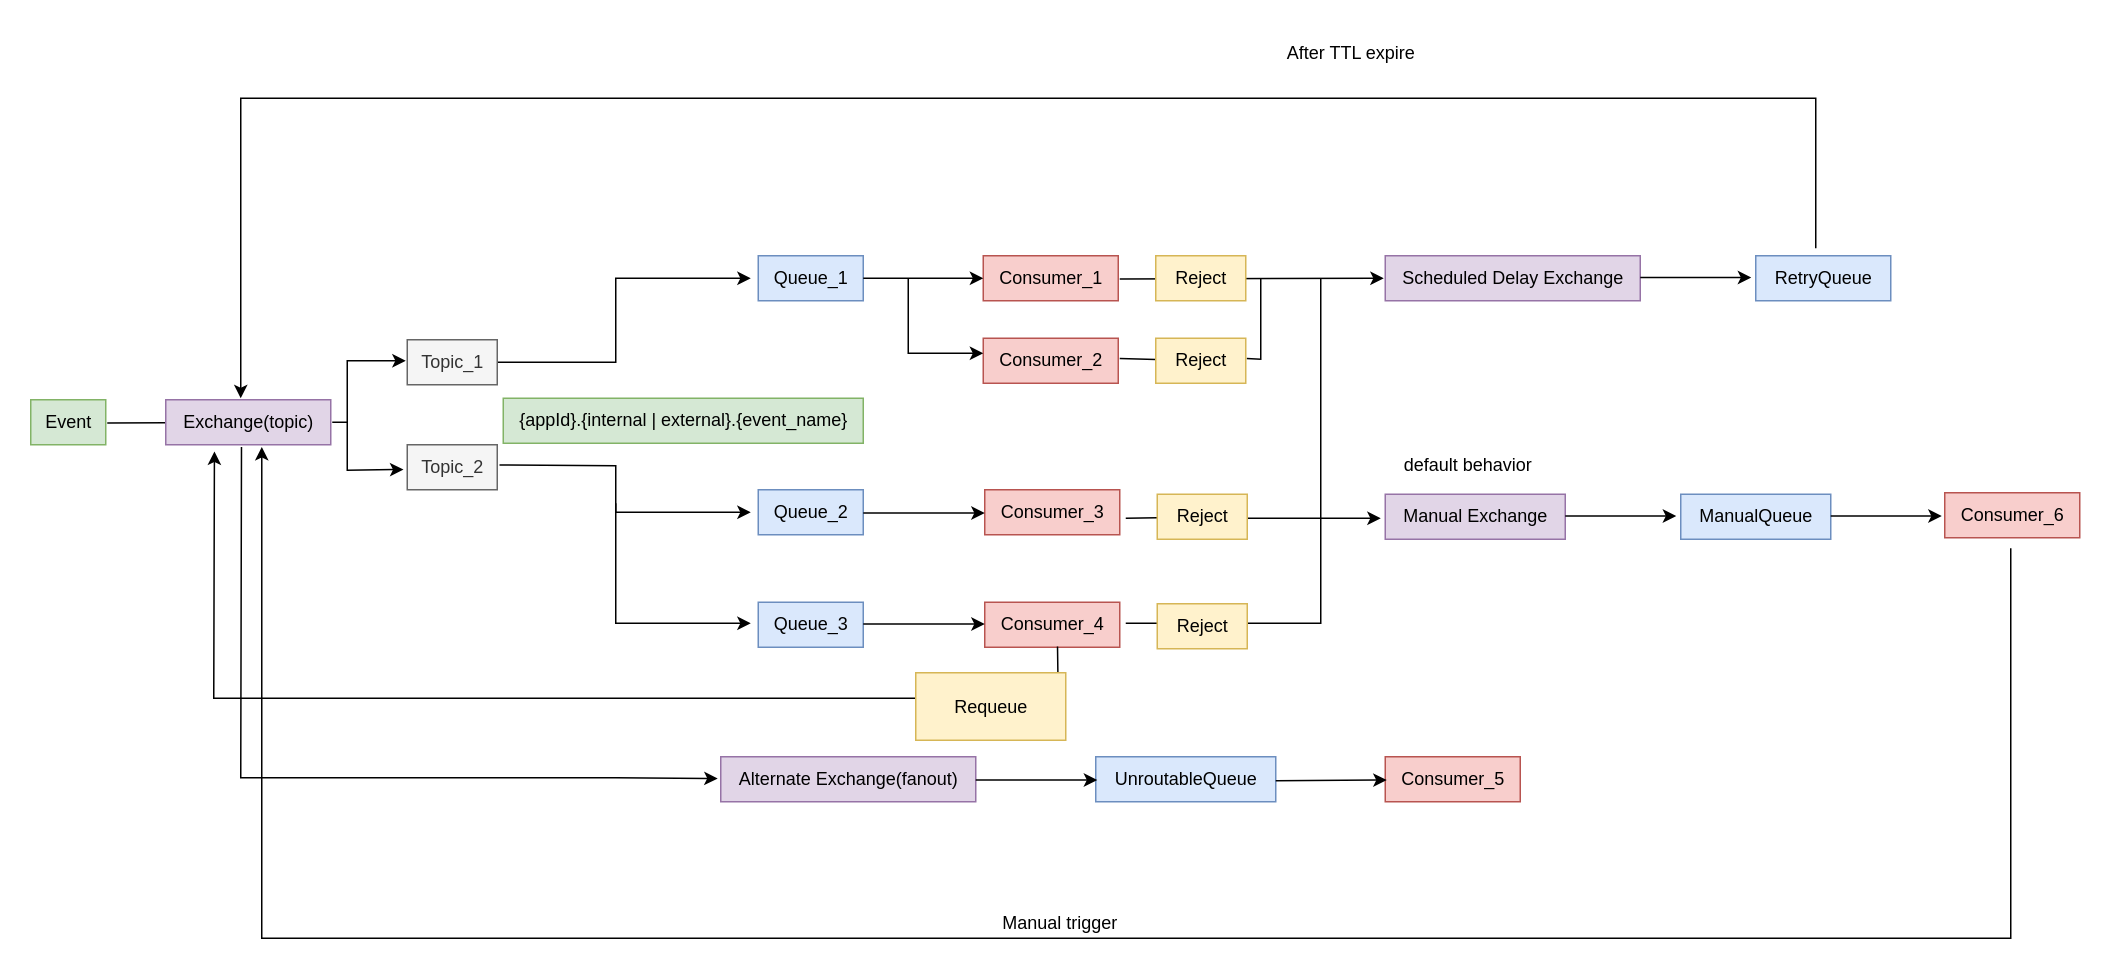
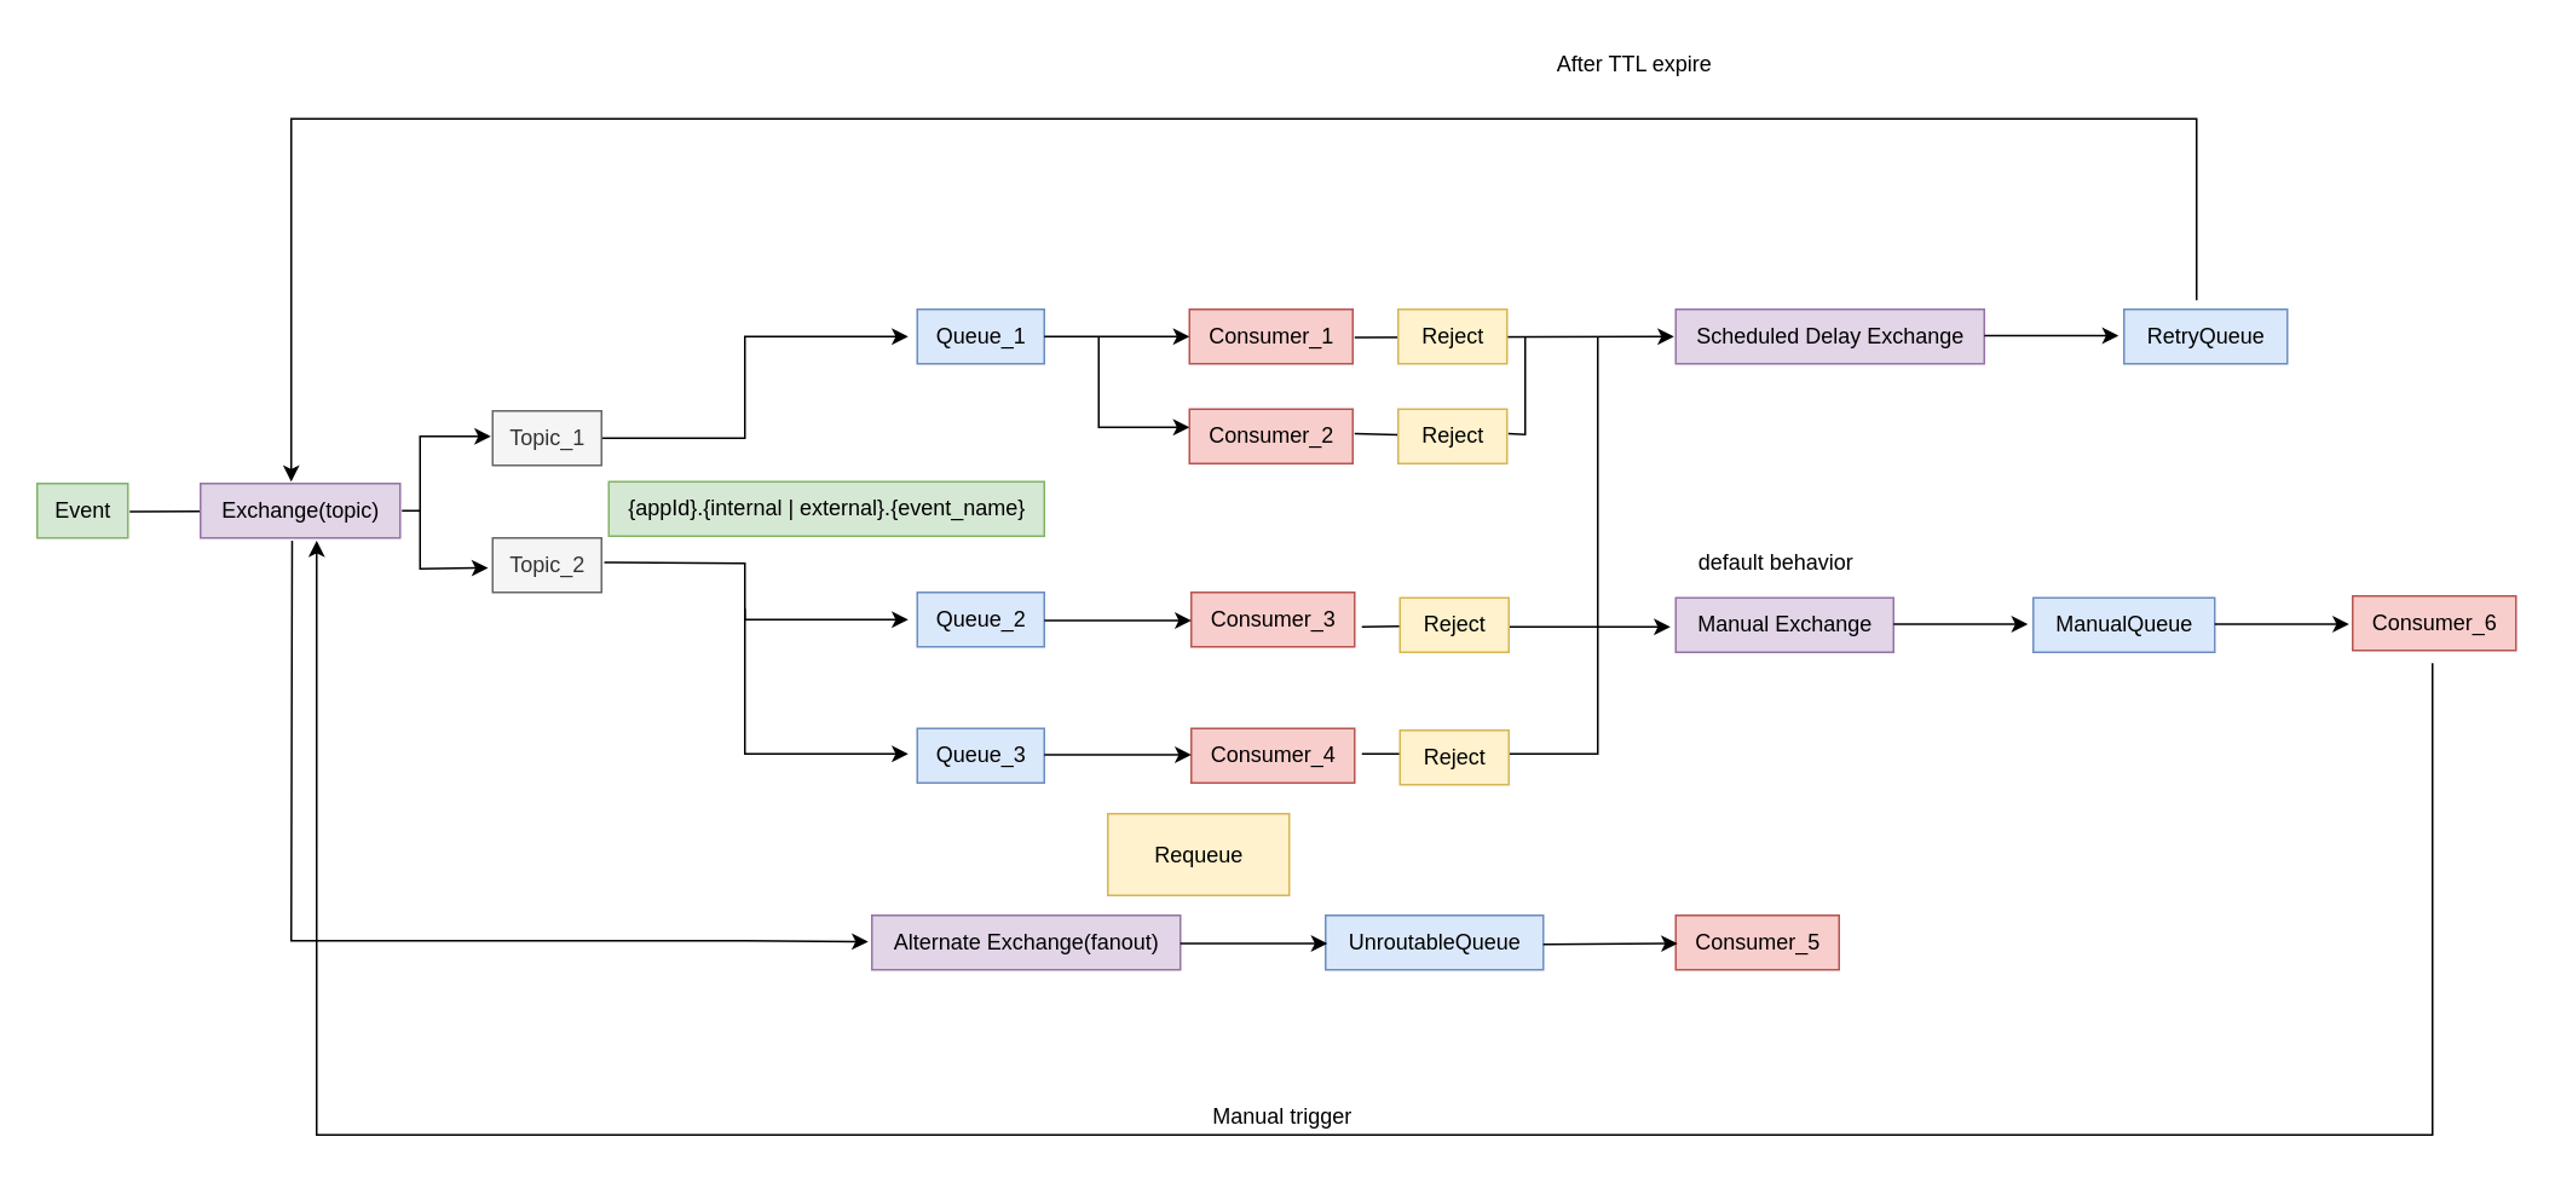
  <mxCell id="0" />
  <mxCell id="1" parent="0" />
  <mxCell id="2" value="Queue_2" style="text;html=1;align=center;verticalAlign=middle;resizable=0;points=[];autosize=1;strokeColor=#6c8ebf;fillColor=#dae8fc;" vertex="1" parent="1"><mxGeometry x="505" y="326" width="70" height="30" as="geometry" /></mxCell>
  <mxCell id="3" value="Consumer_1" style="text;html=1;align=center;verticalAlign=middle;resizable=0;points=[];autosize=1;strokeColor=#b85450;fillColor=#f8cecc;" vertex="1" parent="1"><mxGeometry x="655" y="170" width="90" height="30" as="geometry" /></mxCell>
  <mxCell id="4" value="Consumer_2" style="text;html=1;align=center;verticalAlign=middle;resizable=0;points=[];autosize=1;strokeColor=#b85450;fillColor=#f8cecc;" vertex="1" parent="1"><mxGeometry x="655" y="225" width="90" height="30" as="geometry" /></mxCell>
  <mxCell id="5" value="Consumer_3" style="text;html=1;align=center;verticalAlign=middle;resizable=0;points=[];autosize=1;strokeColor=#b85450;fillColor=#f8cecc;" vertex="1" parent="1"><mxGeometry x="656" y="326" width="90" height="30" as="geometry" /></mxCell>
  <mxCell id="6" value="Event" style="text;html=1;align=center;verticalAlign=middle;resizable=0;points=[];autosize=1;strokeColor=#82b366;fillColor=#d5e8d4;" vertex="1" parent="1"><mxGeometry x="20" y="266" width="50" height="30" as="geometry" /></mxCell>
  <mxCell id="7" value="Queue_1" style="text;html=1;align=center;verticalAlign=middle;resizable=0;points=[];autosize=1;strokeColor=#6c8ebf;fillColor=#dae8fc;" vertex="1" parent="1"><mxGeometry x="505" y="170" width="70" height="30" as="geometry" /></mxCell>
  <mxCell id="8" value="UnroutableQueue" style="text;html=1;align=center;verticalAlign=middle;resizable=0;points=[];autosize=1;strokeColor=#6c8ebf;fillColor=#dae8fc;" vertex="1" parent="1"><mxGeometry x="730" y="504" width="120" height="30" as="geometry" /></mxCell>
  <mxCell id="9" value="Consumer_5" style="text;html=1;align=center;verticalAlign=middle;resizable=0;points=[];autosize=1;strokeColor=#b85450;fillColor=#f8cecc;" vertex="1" parent="1"><mxGeometry x="923" y="504" width="90" height="30" as="geometry" /></mxCell>
  <mxCell id="10" value="Scheduled Delay Exchange" style="text;html=1;align=center;verticalAlign=middle;resizable=0;points=[];autosize=1;strokeColor=#9673a6;fillColor=#e1d5e7;" vertex="1" parent="1"><mxGeometry x="923" y="170" width="170" height="30" as="geometry" /></mxCell>
  <mxCell id="11" value="Manual Exchange" style="text;html=1;align=center;verticalAlign=middle;resizable=0;points=[];autosize=1;strokeColor=#9673a6;fillColor=#e1d5e7;" vertex="1" parent="1"><mxGeometry x="923" y="329" width="120" height="30" as="geometry" /></mxCell>
  <mxCell id="12" value="{appId}.{internal | external}.{event_name}" style="text;html=1;align=center;verticalAlign=middle;resizable=0;points=[];autosize=1;strokeColor=#82b366;fillColor=#d5e8d4;" vertex="1" parent="1"><mxGeometry x="335" y="265" width="240" height="30" as="geometry" /></mxCell>
  <mxCell id="13" value="" style="endArrow=classic;html=1;rounded=0;" edge="1" parent="1"><mxGeometry width="50" height="50" relative="1" as="geometry"><mxPoint x="575" y="185" as="sourcePoint" /><mxPoint x="655" y="185" as="targetPoint" /></mxGeometry></mxCell>
  <mxCell id="14" value="" style="endArrow=classic;html=1;rounded=0;" edge="1" parent="1"><mxGeometry width="50" height="50" relative="1" as="geometry"><mxPoint x="605" y="185" as="sourcePoint" /><mxPoint x="655" y="235" as="targetPoint" /><Array as="points"><mxPoint x="605" y="235" /></Array></mxGeometry></mxCell>
  <mxCell id="15" value="" style="endArrow=classic;html=1;rounded=0;entryX=0;entryY=0.45;entryDx=0;entryDy=0;entryPerimeter=0;exitX=1;exitY=0.45;exitDx=0;exitDy=0;exitPerimeter=0;" edge="1" parent="1"><mxGeometry width="50" height="50" relative="1" as="geometry"><mxPoint x="575" y="341.5" as="sourcePoint" /><mxPoint x="656" y="341.5" as="targetPoint" /></mxGeometry></mxCell>
  <mxCell id="16" value="" style="endArrow=classic;html=1;rounded=0;startArrow=none;" edge="1" parent="1"><mxGeometry width="50" height="50" relative="1" as="geometry"><mxPoint x="410" y="241" as="sourcePoint" /><mxPoint x="500" y="185" as="targetPoint" /><Array as="points"><mxPoint x="330" y="241" /><mxPoint x="410" y="241" /><mxPoint x="410" y="185" /></Array></mxGeometry></mxCell>
  <mxCell id="17" value="" style="endArrow=classic;html=1;rounded=0;exitX=1.025;exitY=0.45;exitDx=0;exitDy=0;exitPerimeter=0;" edge="1" parent="1" source="47"><mxGeometry width="50" height="50" relative="1" as="geometry"><mxPoint x="410" y="241" as="sourcePoint" /><mxPoint x="500" y="341" as="targetPoint" /><Array as="points"><mxPoint x="410" y="310" /><mxPoint x="410" y="341" /></Array></mxGeometry></mxCell>
  <mxCell id="18" value="" style="endArrow=classic;html=1;rounded=0;entryX=-0.017;entryY=0.583;entryDx=0;entryDy=0;entryPerimeter=0;exitX=0.459;exitY=1.05;exitDx=0;exitDy=0;exitPerimeter=0;" edge="1" parent="1" source="21"><mxGeometry width="50" height="50" relative="1" as="geometry"><mxPoint x="410" y="341" as="sourcePoint" /><mxPoint x="477.96" y="518.49" as="targetPoint" /><Array as="points"><mxPoint y="518" x="160" /><mxPoint x="410" y="518" /></Array></mxGeometry></mxCell>
  <mxCell id="19" value="" style="endArrow=classic;html=1;rounded=0;entryX=0.011;entryY=0.517;entryDx=0;entryDy=0;entryPerimeter=0;" edge="1" parent="1" target="9"><mxGeometry width="50" height="50" relative="1" as="geometry"><mxPoint x="850" y="520" as="sourcePoint" /><mxPoint x="900" y="520" as="targetPoint" /></mxGeometry></mxCell>
  <mxCell id="20" value="" style="endArrow=none;html=1;rounded=0;exitX=1.02;exitY=0.517;exitDx=0;exitDy=0;exitPerimeter=0;" edge="1" parent="1" source="6"><mxGeometry width="50" height="50" relative="1" as="geometry"><mxPoint x="71" y="282" as="sourcePoint" /><mxPoint x="110" y="281.298" as="targetPoint" /><Array as="points" /></mxGeometry></mxCell>
  <mxCell id="21" value="Exchange(topic)" style="text;html=1;align=center;verticalAlign=middle;resizable=0;points=[];autosize=1;strokeColor=#9673a6;fillColor=#e1d5e7;" vertex="1" parent="1"><mxGeometry x="110" y="266" width="110" height="30" as="geometry" /></mxCell>
  <mxCell id="22" value="Alternate Exchange(fanout)" style="text;html=1;align=center;verticalAlign=middle;resizable=0;points=[];autosize=1;strokeColor=#9673a6;fillColor=#e1d5e7;" vertex="1" parent="1"><mxGeometry x="480" y="504" width="170" height="30" as="geometry" /></mxCell>
  <mxCell id="23" value="" style="endArrow=classic;html=1;rounded=0;entryX=0;entryY=0.45;entryDx=0;entryDy=0;entryPerimeter=0;exitX=1;exitY=0.45;exitDx=0;exitDy=0;exitPerimeter=0;" edge="1" parent="1"><mxGeometry width="50" height="50" relative="1" as="geometry"><mxPoint x="650" y="519.5" as="sourcePoint" /><mxPoint x="731" y="519.5" as="targetPoint" /></mxGeometry></mxCell>
  <mxCell id="24" value="" style="endArrow=classic;html=1;rounded=0;exitX=0.989;exitY=0.583;exitDx=0;exitDy=0;exitPerimeter=0;" edge="1" parent="1"><mxGeometry width="50" height="50" relative="1" as="geometry"><mxPoint x="746.01" y="185.49" as="sourcePoint" /><mxPoint x="922" y="185" as="targetPoint" /></mxGeometry></mxCell>
  <mxCell id="25" value="" style="endArrow=classic;html=1;rounded=0;startArrow=none;" edge="1" parent="1" source="35"><mxGeometry width="50" height="50" relative="1" as="geometry"><mxPoint x="750" y="345" as="sourcePoint" /><mxPoint x="920" y="345" as="targetPoint" /><Array as="points"><mxPoint x="830" y="345" /></Array></mxGeometry></mxCell>
  <mxCell id="26" value="" style="endArrow=none;html=1;rounded=0;exitX=1.011;exitY=0.45;exitDx=0;exitDy=0;exitPerimeter=0;startArrow=none;" edge="1" parent="1" source="37"><mxGeometry width="50" height="50" relative="1" as="geometry"><mxPoint x="750" y="239" as="sourcePoint" /><mxPoint x="840" y="185" as="targetPoint" /><Array as="points"><mxPoint x="840" y="239" /></Array></mxGeometry></mxCell>
  <mxCell id="27" value="Queue_3" style="text;html=1;align=center;verticalAlign=middle;resizable=0;points=[];autosize=1;strokeColor=#6c8ebf;fillColor=#dae8fc;" vertex="1" parent="1"><mxGeometry x="505" y="401" width="70" height="30" as="geometry" /></mxCell>
  <mxCell id="28" value="Consumer_4" style="text;html=1;align=center;verticalAlign=middle;resizable=0;points=[];autosize=1;strokeColor=#b85450;fillColor=#f8cecc;" vertex="1" parent="1"><mxGeometry x="656" y="401" width="90" height="30" as="geometry" /></mxCell>
  <mxCell id="29" value="" style="endArrow=classic;html=1;rounded=0;entryX=0;entryY=0.45;entryDx=0;entryDy=0;entryPerimeter=0;exitX=1;exitY=0.45;exitDx=0;exitDy=0;exitPerimeter=0;" edge="1" parent="1"><mxGeometry width="50" height="50" relative="1" as="geometry"><mxPoint x="575" y="415.5" as="sourcePoint" /><mxPoint x="656" y="415.5" as="targetPoint" /></mxGeometry></mxCell>
  <mxCell id="30" value="" style="endArrow=none;html=1;rounded=0;endFill=0;" edge="1" parent="1"><mxGeometry width="50" height="50" relative="1" as="geometry"><mxPoint x="750" y="415" as="sourcePoint" /><mxPoint x="880" y="185" as="targetPoint" /><Array as="points"><mxPoint x="880" y="415" /></Array></mxGeometry></mxCell>
  <mxCell id="31" value="" style="endArrow=classic;html=1;rounded=0;" edge="1" parent="1"><mxGeometry width="50" height="50" relative="1" as="geometry"><mxPoint x="410" y="335" as="sourcePoint" /><mxPoint x="500" y="415" as="targetPoint" /><Array as="points"><mxPoint x="410" y="415" /></Array></mxGeometry></mxCell>
  <mxCell id="32" value="default behavior" style="text;html=1;align=center;verticalAlign=middle;resizable=0;points=[];autosize=1;" vertex="1" parent="1"><mxGeometry x="923" y="295" width="110" height="30" as="geometry" /></mxCell>
  <mxCell id="33" value="Reject" style="text;html=1;align=center;verticalAlign=middle;resizable=0;points=[];autosize=1;strokeColor=#d6b656;fillColor=#fff2cc;" vertex="1" parent="1"><mxGeometry x="771" y="402" width="60" height="30" as="geometry" /></mxCell>
  <mxCell id="34" value="" style="endArrow=none;html=1;rounded=0;" edge="1" parent="1" target="35"><mxGeometry width="50" height="50" relative="1" as="geometry"><mxPoint x="750" y="345" as="sourcePoint" /><mxPoint x="920" y="345" as="targetPoint" /><Array as="points" /></mxGeometry></mxCell>
  <mxCell id="35" value="Reject" style="text;html=1;align=center;verticalAlign=middle;resizable=0;points=[];autosize=1;strokeColor=#d6b656;fillColor=#fff2cc;" vertex="1" parent="1"><mxGeometry x="771" y="329" width="60" height="30" as="geometry" /></mxCell>
  <mxCell id="36" value="" style="endArrow=none;html=1;rounded=0;exitX=1.011;exitY=0.45;exitDx=0;exitDy=0;exitPerimeter=0;" edge="1" parent="1" source="4" target="37"><mxGeometry width="50" height="50" relative="1" as="geometry"><mxPoint x="746" y="239" as="sourcePoint" /><mxPoint x="840" y="185" as="targetPoint" /><Array as="points" /></mxGeometry></mxCell>
  <mxCell id="37" value="Reject" style="text;html=1;align=center;verticalAlign=middle;resizable=0;points=[];autosize=1;strokeColor=#d6b656;fillColor=#fff2cc;" vertex="1" parent="1"><mxGeometry x="770" y="225" width="60" height="30" as="geometry" /></mxCell>
  <mxCell id="38" value="Reject" style="text;html=1;align=center;verticalAlign=middle;resizable=0;points=[];autosize=1;strokeColor=#d6b656;fillColor=#fff2cc;" vertex="1" parent="1"><mxGeometry x="770" y="170" width="60" height="30" as="geometry" /></mxCell>
  <mxCell id="39" value="RetryQueue" style="text;html=1;align=center;verticalAlign=middle;resizable=0;points=[];autosize=1;strokeColor=#6c8ebf;fillColor=#dae8fc;" vertex="1" parent="1"><mxGeometry x="1170" y="170" width="90" height="30" as="geometry" /></mxCell>
  <mxCell id="40" value="ManualQueue" style="text;html=1;align=center;verticalAlign=middle;resizable=0;points=[];autosize=1;strokeColor=#6c8ebf;fillColor=#dae8fc;" vertex="1" parent="1"><mxGeometry x="1120" y="329" width="100" height="30" as="geometry" /></mxCell>
  <mxCell id="41" value="" style="endArrow=classic;html=1;rounded=0;entryX=0.011;entryY=0.517;entryDx=0;entryDy=0;entryPerimeter=0;" edge="1" parent="1"><mxGeometry width="50" height="50" relative="1" as="geometry"><mxPoint x="1043" y="343.5" as="sourcePoint" /><mxPoint x="1117" y="343.5" as="targetPoint" /></mxGeometry></mxCell>
  <mxCell id="42" value="" style="endArrow=classic;html=1;rounded=0;entryX=0.011;entryY=0.517;entryDx=0;entryDy=0;entryPerimeter=0;" edge="1" parent="1"><mxGeometry width="50" height="50" relative="1" as="geometry"><mxPoint x="1093" y="184.5" as="sourcePoint" /><mxPoint x="1167" y="184.5" as="targetPoint" /></mxGeometry></mxCell>
  <mxCell id="43" value="Consumer_6" style="text;html=1;align=center;verticalAlign=middle;resizable=0;points=[];autosize=1;strokeColor=#b85450;fillColor=#f8cecc;" vertex="1" parent="1"><mxGeometry x="1296" y="328" width="90" height="30" as="geometry" /></mxCell>
  <mxCell id="44" value="" style="endArrow=classic;html=1;rounded=0;entryX=0.011;entryY=0.517;entryDx=0;entryDy=0;entryPerimeter=0;" edge="1" parent="1"><mxGeometry width="50" height="50" relative="1" as="geometry"><mxPoint x="1220" y="343.5" as="sourcePoint" /><mxPoint x="1294" y="343.5" as="targetPoint" /></mxGeometry></mxCell>
  <mxCell id="45" value="" style="endArrow=classic;html=1;rounded=0;" edge="1" parent="1"><mxGeometry width="50" height="50" relative="1" as="geometry"><mxPoint x="1210" y="165" as="sourcePoint" /><mxPoint y="265" as="targetPoint" x="160" /><Array as="points"><mxPoint x="1210" y="65" /><mxPoint x="410" y="65" /><mxPoint y="65" x="160" /></Array></mxGeometry></mxCell>
  <mxCell id="46" value="Topic_1" style="text;html=1;align=center;verticalAlign=middle;resizable=0;points=[];autosize=1;strokeColor=#666666;fillColor=#f5f5f5;fontColor=#333333;" vertex="1" parent="1"><mxGeometry x="271" y="226" width="60" height="30" as="geometry" /></mxCell>
  <mxCell id="47" value="Topic_2" style="text;html=1;align=center;verticalAlign=middle;resizable=0;points=[];autosize=1;strokeColor=#666666;fillColor=#f5f5f5;fontColor=#333333;" vertex="1" parent="1"><mxGeometry x="271" y="296" width="60" height="30" as="geometry" /></mxCell>
  <mxCell id="48" value="" style="endArrow=classic;html=1;rounded=0;" edge="1" parent="1"><mxGeometry width="50" height="50" relative="1" as="geometry"><mxPoint x="221" y="281" as="sourcePoint" /><mxPoint x="270" y="240" as="targetPoint" /><Array as="points"><mxPoint x="231" y="281" /><mxPoint x="231" y="240" /></Array></mxGeometry></mxCell>
  <mxCell id="49" value="" style="endArrow=classic;html=1;rounded=0;entryX=-0.042;entryY=0.55;entryDx=0;entryDy=0;entryPerimeter=0;" edge="1" parent="1" target="47"><mxGeometry width="50" height="50" relative="1" as="geometry"><mxPoint x="231" y="281" as="sourcePoint" /><mxPoint x="261" y="381" as="targetPoint" /><Array as="points"><mxPoint x="231" y="313" /></Array></mxGeometry></mxCell>
- <mxCell id="50" value="" style="endArrow=classic;html=1;rounded=0;entryX=0.295;entryY=1.15;entryDx=0;entryDy=0;entryPerimeter=0;exitX=0.539;exitY=0.983;exitDx=0;exitDy=0;exitPerimeter=0;" edge="1" parent="1" source="28" target="21"><mxGeometry width="50" height="50" relative="1" as="geometry"><mxPoint x="100" y="355" as="sourcePoint" /><mxPoint x="150" y="305" as="targetPoint" /><Array as="points"><mxPoint x="705" y="465" /><mxPoint x="142" y="465" /></Array></mxGeometry></mxCell>
  <mxCell id="51" value="Requeue" style="text;html=1;align=center;verticalAlign=middle;resizable=0;points=[];autosize=1;strokeColor=#d6b656;fillColor=#fff2cc;" vertex="1" parent="1"><mxGeometry x="610" y="448" width="100" height="45" as="geometry" /></mxCell>
  <mxCell id="52" value="After TTL expire" style="text;html=1;align=center;verticalAlign=middle;resizable=0;points=[];autosize=1;" vertex="1" parent="1"><mxGeometry x="845" y="20" width="110" height="30" as="geometry" /></mxCell>
  <mxCell id="53" value="" style="endArrow=classic;html=1;rounded=0;entryX=0.582;entryY=1.05;entryDx=0;entryDy=0;entryPerimeter=0;" edge="1" parent="1" target="21"><mxGeometry width="50" height="50" relative="1" as="geometry"><mxPoint x="1340" y="365" as="sourcePoint" /><mxPoint x="170" y="625" as="targetPoint" /><Array as="points"><mxPoint x="1340" y="625" /><mxPoint x="174" y="625" /></Array></mxGeometry></mxCell>
  <mxCell id="54" value="Manual trigger" style="text;html=1;align=center;verticalAlign=middle;resizable=0;points=[];autosize=1;strokeColor=none;fillColor=none;" vertex="1" parent="1"><mxGeometry x="656" y="600" width="100" height="30" as="geometry" /></mxCell>
